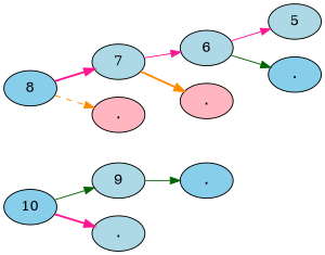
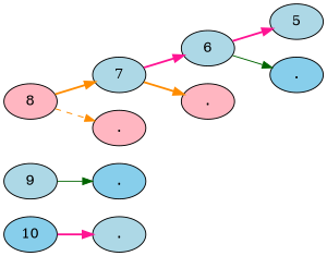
  digraph {
    ordering=out
    rankdir=LR
    node [fillcolor=lightblue style=filled]
    edge [color=darkgreen style=solid]
    n1 [fillcolor=skyblue label=10]
    n2 [label=9]
    n3 [label="."]
    n4 [fillcolor=skyblue label="."]
-   n5 [fillcolor=skyblue label=8]
+   n5 [fillcolor=lightpink label=8]
    n6 [label=7]
    n7 [fillcolor=lightpink label="."]
    n8 [label=6]
    n9 [fillcolor=lightpink label="."]
    n10 [label=5]
    n11 [fillcolor=skyblue label="."]
-   n1 -> n2
    n1 -> n3 [color=deeppink style=bold]
    n2 -> n4
-   n5 -> n6 [color=deeppink style=bold]
+   n5 -> n6 [color=darkorange style=bold]
    n5 -> n7 [color=darkorange style=dashed]
-   n6 -> n8 [color=deeppink]
+   n6 -> n8 [color=deeppink style=bold]
    n6 -> n9 [color=darkorange style=bold]
-   n8 -> n10 [color=deeppink]
+   n8 -> n10 [color=deeppink style=bold]
    n8 -> n11
  }
